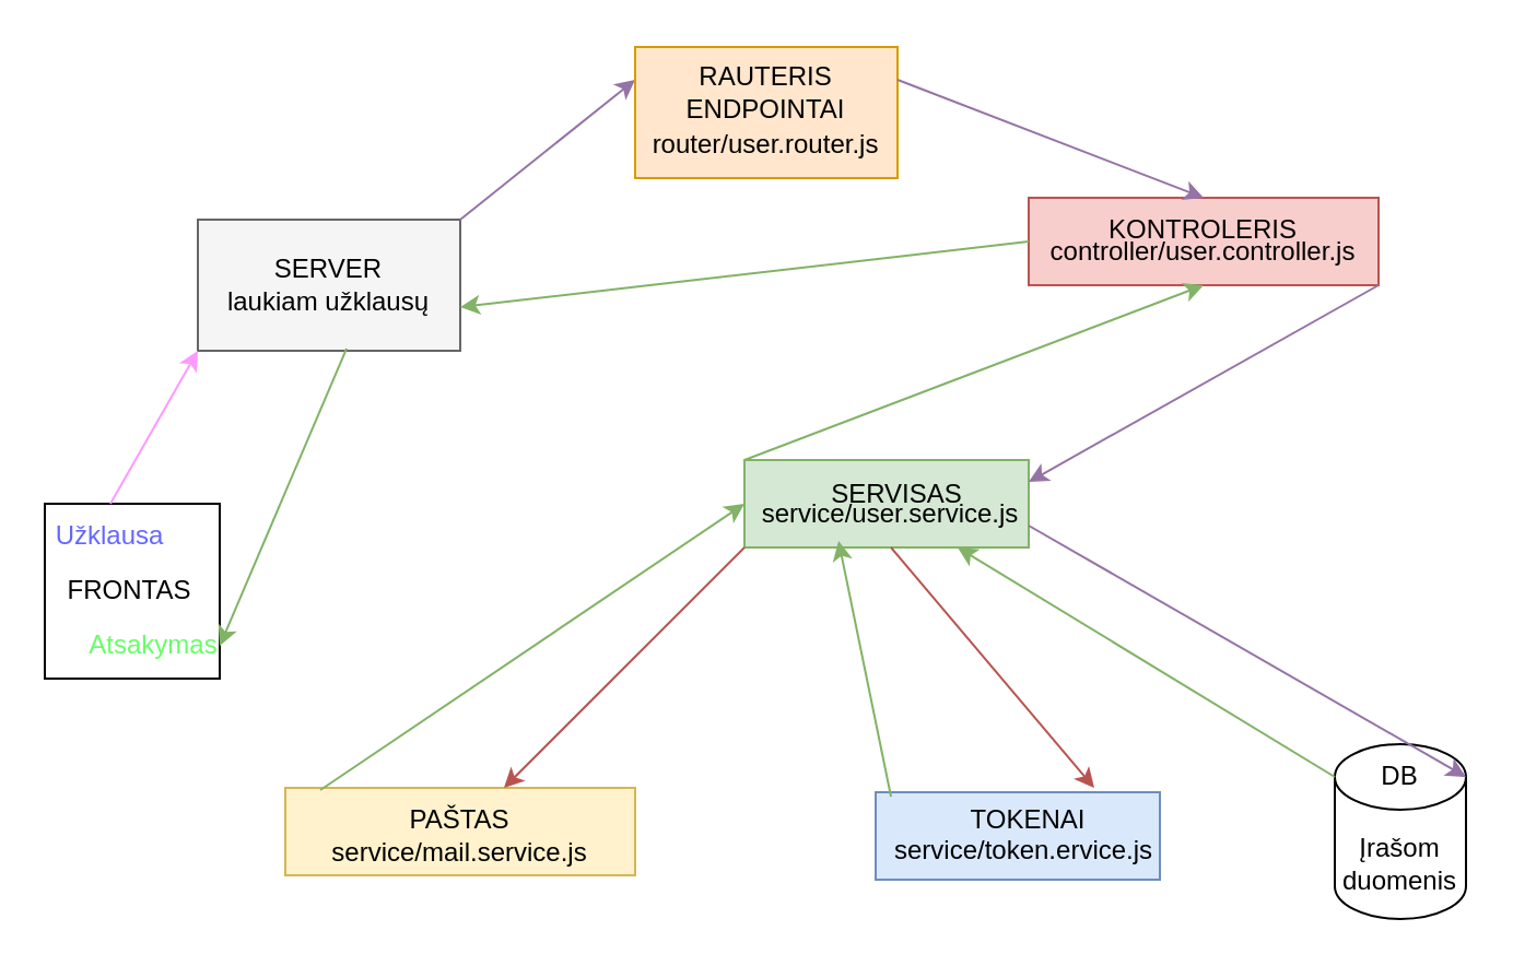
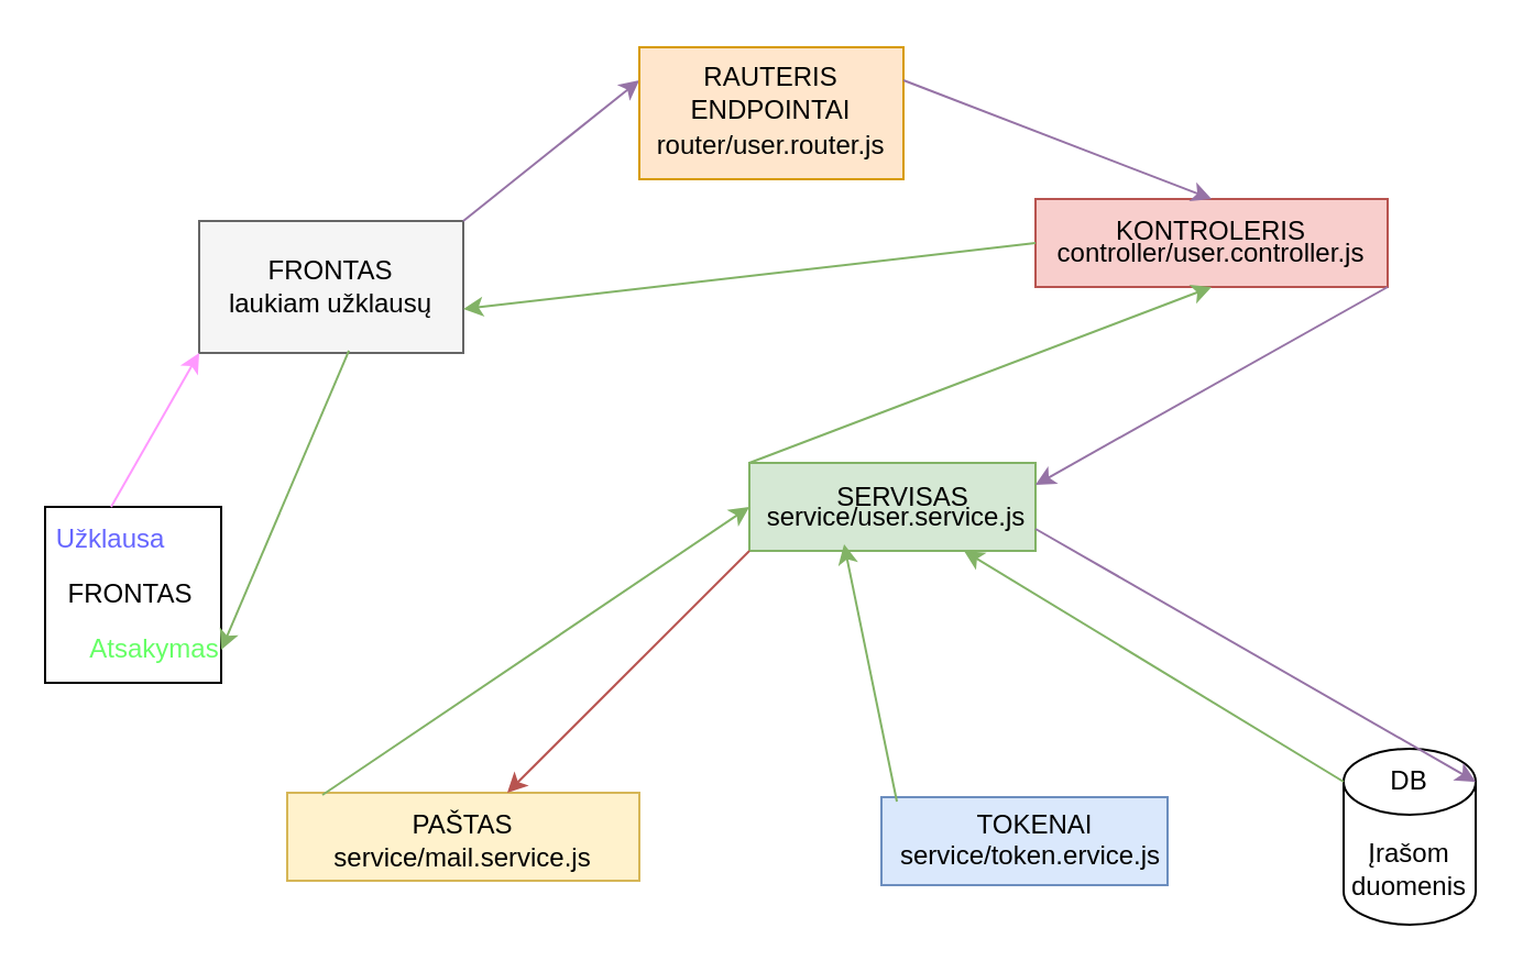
  <mxCell id="0" />
  <mxCell id="1" parent="0" />
  <mxCell id="2" value="" style="group" vertex="1" connectable="0" parent="1"><mxGeometry x="90" y="100" width="120" height="60" as="geometry" /></mxCell>
  <mxCell id="3" value="" style="rounded=0;whiteSpace=wrap;html=1;fillColor=#f5f5f5;fontColor=#333333;strokeColor=#666666;" vertex="1" parent="2"><mxGeometry width="120" height="60" as="geometry" /></mxCell>
- <mxCell id="4" value="SERVER&lt;div&gt;laukiam užklausų&lt;/div&gt;" style="text;strokeColor=none;align=center;fillColor=none;html=1;verticalAlign=middle;whiteSpace=wrap;rounded=0;" vertex="1" parent="2"><mxGeometry y="10" width="120" height="40" as="geometry" /></mxCell>
+ <mxCell id="4" value="FRONTAS&lt;div&gt;laukiam užklausų&lt;/div&gt;" style="text;strokeColor=none;align=center;fillColor=none;html=1;verticalAlign=middle;whiteSpace=wrap;rounded=0;" vertex="1" parent="2"><mxGeometry y="10" width="120" height="40" as="geometry" /></mxCell>
  <mxCell id="5" value="" style="group" vertex="1" connectable="0" parent="1"><mxGeometry x="20" y="230" width="80" height="80" as="geometry" /></mxCell>
  <mxCell id="6" value="" style="whiteSpace=wrap;html=1;aspect=fixed;" vertex="1" parent="5"><mxGeometry width="80" height="80" as="geometry" /></mxCell>
  <mxCell id="7" value="&lt;font color=&quot;#6666ff&quot;&gt;Užklausa&lt;/font&gt;" style="text;strokeColor=none;align=center;fillColor=none;html=1;verticalAlign=middle;whiteSpace=wrap;rounded=0;" vertex="1" parent="5"><mxGeometry width="60" height="30" as="geometry" /></mxCell>
  <mxCell id="8" value="&lt;font color=&quot;#66ff66&quot;&gt;Atsakymas&lt;/font&gt;" style="text;strokeColor=none;align=center;fillColor=none;html=1;verticalAlign=middle;whiteSpace=wrap;rounded=0;" vertex="1" parent="5"><mxGeometry x="20" y="50" width="60" height="30" as="geometry" /></mxCell>
  <mxCell id="9" value="FRONTAS" style="text;strokeColor=none;align=center;fillColor=none;html=1;verticalAlign=middle;whiteSpace=wrap;rounded=0;" vertex="1" parent="5"><mxGeometry x="9" y="25" width="60" height="30" as="geometry" /></mxCell>
  <mxCell id="10" value="" style="endArrow=classic;html=1;rounded=0;strokeColor=#FF99FF;exitX=0.5;exitY=0;exitDx=0;exitDy=0;entryX=0;entryY=1;entryDx=0;entryDy=0;" edge="1" parent="1" source="7" target="3"><mxGeometry width="50" height="50" relative="1" as="geometry"><mxPoint x="360" y="320" as="sourcePoint" /><mxPoint x="410" y="270" as="targetPoint" /></mxGeometry></mxCell>
  <mxCell id="11" value="" style="group" vertex="1" connectable="0" parent="1"><mxGeometry x="470" y="90" width="160" height="40" as="geometry" /></mxCell>
  <mxCell id="12" value="" style="rounded=0;whiteSpace=wrap;html=1;fillColor=#f8cecc;strokeColor=#b85450;" vertex="1" parent="11"><mxGeometry width="160" height="40" as="geometry" /></mxCell>
  <mxCell id="13" value="KONTROLERIS" style="text;strokeColor=none;align=center;fillColor=none;html=1;verticalAlign=middle;whiteSpace=wrap;rounded=0;" vertex="1" parent="11"><mxGeometry x="50" width="60" height="30" as="geometry" /></mxCell>
  <mxCell id="14" value="controller/user.controller.js" style="text;strokeColor=none;align=center;fillColor=none;html=1;verticalAlign=middle;whiteSpace=wrap;rounded=0;" vertex="1" parent="11"><mxGeometry x="50" y="10" width="60" height="30" as="geometry" /></mxCell>
  <mxCell id="15" value="" style="endArrow=classic;html=1;rounded=0;exitX=1;exitY=0;exitDx=0;exitDy=0;fillColor=#e1d5e7;strokeColor=#9673a6;entryX=0;entryY=0.25;entryDx=0;entryDy=0;" edge="1" parent="1" source="3" target="25"><mxGeometry width="50" height="50" relative="1" as="geometry"><mxPoint x="360" y="320" as="sourcePoint" /><mxPoint x="410" y="50" as="targetPoint" /></mxGeometry></mxCell>
  <mxCell id="16" value="" style="endArrow=classic;html=1;rounded=0;fillColor=#d5e8d4;strokeColor=#82b366;exitX=0;exitY=0.5;exitDx=0;exitDy=0;entryX=1;entryY=0.75;entryDx=0;entryDy=0;" edge="1" parent="1" source="12" target="4"><mxGeometry width="50" height="50" relative="1" as="geometry"><mxPoint x="320" y="160" as="sourcePoint" /><mxPoint x="240" y="170" as="targetPoint" /></mxGeometry></mxCell>
  <mxCell id="17" value="" style="endArrow=classic;html=1;rounded=0;exitX=0.567;exitY=0.983;exitDx=0;exitDy=0;exitPerimeter=0;entryX=1;entryY=0.5;entryDx=0;entryDy=0;fillColor=#d5e8d4;strokeColor=#82b366;" edge="1" parent="1" source="3" target="8"><mxGeometry width="50" height="50" relative="1" as="geometry"><mxPoint x="360" y="320" as="sourcePoint" /><mxPoint x="410" y="270" as="targetPoint" /></mxGeometry></mxCell>
  <mxCell id="18" value="" style="group" vertex="1" connectable="0" parent="1"><mxGeometry x="340" y="210" width="130" height="40" as="geometry" /></mxCell>
  <mxCell id="19" value="" style="rounded=0;whiteSpace=wrap;html=1;fillColor=#d5e8d4;strokeColor=#82b366;" vertex="1" parent="18"><mxGeometry width="130" height="40" as="geometry" /></mxCell>
  <mxCell id="20" value="SERVISAS" style="text;strokeColor=none;align=center;fillColor=none;html=1;verticalAlign=middle;whiteSpace=wrap;rounded=0;" vertex="1" parent="18"><mxGeometry x="40" y="1" width="60" height="30" as="geometry" /></mxCell>
  <mxCell id="21" value="service/user.service.js" style="text;strokeColor=none;align=center;fillColor=none;html=1;verticalAlign=middle;whiteSpace=wrap;rounded=0;" vertex="1" parent="18"><mxGeometry x="37" y="10" width="60" height="30" as="geometry" /></mxCell>
  <mxCell id="22" value="" style="endArrow=classic;html=1;rounded=0;exitX=1;exitY=1;exitDx=0;exitDy=0;entryX=1;entryY=0.25;entryDx=0;entryDy=0;fillColor=#e1d5e7;strokeColor=#9673a6;" edge="1" parent="1" source="12" target="19"><mxGeometry width="50" height="50" relative="1" as="geometry"><mxPoint x="360" y="320" as="sourcePoint" /><mxPoint x="410" y="270" as="targetPoint" /></mxGeometry></mxCell>
  <mxCell id="23" value="" style="endArrow=classic;html=1;rounded=0;fillColor=#d5e8d4;strokeColor=#82b366;entryX=0.5;entryY=1;entryDx=0;entryDy=0;exitX=0;exitY=0;exitDx=0;exitDy=0;" edge="1" parent="1" source="19" target="14"><mxGeometry width="50" height="50" relative="1" as="geometry"><mxPoint x="480" y="210" as="sourcePoint" /><mxPoint x="500" y="130" as="targetPoint" /></mxGeometry></mxCell>
  <mxCell id="24" value="" style="group" vertex="1" connectable="0" parent="1"><mxGeometry x="290" y="20" width="120" height="61" as="geometry" /></mxCell>
  <mxCell id="25" value="" style="rounded=0;whiteSpace=wrap;html=1;fillColor=#ffe6cc;strokeColor=#d79b00;" vertex="1" parent="24"><mxGeometry y="1" width="120" height="60" as="geometry" /></mxCell>
  <mxCell id="26" value="RAUTERIS" style="text;strokeColor=none;align=center;fillColor=none;html=1;verticalAlign=middle;whiteSpace=wrap;rounded=0;" vertex="1" parent="24"><mxGeometry x="30" width="60" height="30" as="geometry" /></mxCell>
  <mxCell id="27" value="ENDPOINTAI" style="text;strokeColor=none;align=center;fillColor=none;html=1;verticalAlign=middle;whiteSpace=wrap;rounded=0;" vertex="1" parent="24"><mxGeometry x="30" y="15" width="60" height="30" as="geometry" /></mxCell>
  <mxCell id="28" value="router/user.router.js" style="text;strokeColor=none;align=center;fillColor=none;html=1;verticalAlign=middle;whiteSpace=wrap;rounded=0;" vertex="1" parent="24"><mxGeometry x="30" y="31" width="60" height="30" as="geometry" /></mxCell>
  <mxCell id="29" value="" style="endArrow=classic;html=1;rounded=0;exitX=1;exitY=0.25;exitDx=0;exitDy=0;entryX=0.5;entryY=0;entryDx=0;entryDy=0;fillColor=#e1d5e7;strokeColor=#9673a6;" edge="1" parent="1" source="25" target="13"><mxGeometry width="50" height="50" relative="1" as="geometry"><mxPoint x="360" y="320" as="sourcePoint" /><mxPoint x="410" y="270" as="targetPoint" /></mxGeometry></mxCell>
  <mxCell id="30" value="" style="shape=cylinder3;whiteSpace=wrap;html=1;boundedLbl=1;backgroundOutline=1;size=15;" vertex="1" parent="1"><mxGeometry x="610" y="340" width="60" height="80" as="geometry" /></mxCell>
  <mxCell id="31" value="DB" style="text;strokeColor=none;align=center;fillColor=none;html=1;verticalAlign=middle;whiteSpace=wrap;rounded=0;" vertex="1" parent="1"><mxGeometry x="610" y="340" width="60" height="30" as="geometry" /></mxCell>
  <mxCell id="32" value="Įrašom&lt;div&gt;duomenis&lt;/div&gt;" style="text;strokeColor=none;align=center;fillColor=none;html=1;verticalAlign=middle;whiteSpace=wrap;rounded=0;" vertex="1" parent="1"><mxGeometry x="610" y="380" width="60" height="30" as="geometry" /></mxCell>
  <mxCell id="33" value="" style="endArrow=classic;html=1;rounded=0;entryX=1;entryY=0.5;entryDx=0;entryDy=0;fillColor=#e1d5e7;strokeColor=#9673a6;exitX=1;exitY=0.75;exitDx=0;exitDy=0;" edge="1" parent="1" source="19" target="31"><mxGeometry width="50" height="50" relative="1" as="geometry"><mxPoint x="590" y="260" as="sourcePoint" /><mxPoint x="410" y="270" as="targetPoint" /></mxGeometry></mxCell>
  <mxCell id="34" value="" style="endArrow=classic;html=1;rounded=0;exitX=0;exitY=0.5;exitDx=0;exitDy=0;entryX=0.75;entryY=1;entryDx=0;entryDy=0;fillColor=#d5e8d4;strokeColor=#82b366;" edge="1" parent="1" source="31" target="19"><mxGeometry width="50" height="50" relative="1" as="geometry"><mxPoint x="360" y="320" as="sourcePoint" /><mxPoint x="410" y="270" as="targetPoint" /></mxGeometry></mxCell>
  <mxCell id="35" value="" style="group" vertex="1" connectable="0" parent="1"><mxGeometry x="400" y="360" width="130" height="51" as="geometry" /></mxCell>
  <mxCell id="36" value="" style="rounded=0;whiteSpace=wrap;html=1;fillColor=#dae8fc;strokeColor=#6c8ebf;" vertex="1" parent="35"><mxGeometry y="2" width="130" height="40" as="geometry" /></mxCell>
  <mxCell id="37" value="TOKENAI" style="text;strokeColor=none;align=center;fillColor=none;html=1;verticalAlign=middle;whiteSpace=wrap;rounded=0;" vertex="1" parent="35"><mxGeometry x="40" width="60" height="30" as="geometry" /></mxCell>
  <mxCell id="38" value="service/token.ervice.js&lt;div&gt;&lt;br&gt;&lt;/div&gt;" style="text;strokeColor=none;align=center;fillColor=none;html=1;verticalAlign=middle;whiteSpace=wrap;rounded=0;" vertex="1" parent="35"><mxGeometry x="40" y="20" width="56" height="31" as="geometry" /></mxCell>
  <mxCell id="39" value="" style="endArrow=classic;html=1;rounded=0;exitX=0.054;exitY=0.05;exitDx=0;exitDy=0;exitPerimeter=0;entryX=0.331;entryY=0.925;entryDx=0;entryDy=0;entryPerimeter=0;fillColor=#d5e8d4;strokeColor=#82b366;" edge="1" parent="1" source="36" target="19"><mxGeometry width="50" height="50" relative="1" as="geometry"><mxPoint x="360" y="320" as="sourcePoint" /><mxPoint x="410" y="270" as="targetPoint" /></mxGeometry></mxCell>
- <mxCell id="40" value="" style="endArrow=classic;html=1;rounded=0;fillColor=#f8cecc;strokeColor=#b85450;exitX=0.5;exitY=1;exitDx=0;exitDy=0;entryX=1;entryY=0;entryDx=0;entryDy=0;" edge="1" parent="1" source="21" target="37"><mxGeometry width="50" height="50" relative="1" as="geometry"><mxPoint x="360" y="320" as="sourcePoint" /><mxPoint x="410" y="270" as="targetPoint" /></mxGeometry></mxCell>
  <mxCell id="41" value="" style="group" vertex="1" connectable="0" parent="1"><mxGeometry x="130" y="360" width="160" height="45" as="geometry" /></mxCell>
  <mxCell id="42" value="" style="rounded=0;whiteSpace=wrap;html=1;fillColor=#fff2cc;strokeColor=#d6b656;" vertex="1" parent="41"><mxGeometry width="160" height="40" as="geometry" /></mxCell>
  <mxCell id="43" value="PAŠTAS" style="text;strokeColor=none;align=center;fillColor=none;html=1;verticalAlign=middle;whiteSpace=wrap;rounded=0;" vertex="1" parent="41"><mxGeometry x="50" width="60" height="30" as="geometry" /></mxCell>
  <mxCell id="44" value="service/mail.service.js" style="text;strokeColor=none;align=center;fillColor=none;html=1;verticalAlign=middle;whiteSpace=wrap;rounded=0;" vertex="1" parent="41"><mxGeometry x="50" y="15" width="60" height="30" as="geometry" /></mxCell>
  <mxCell id="45" value="" style="endArrow=classic;html=1;rounded=0;fillColor=#f8cecc;strokeColor=#b85450;exitX=0;exitY=1;exitDx=0;exitDy=0;" edge="1" parent="1" source="19" target="42"><mxGeometry width="50" height="50" relative="1" as="geometry"><mxPoint x="360" y="320" as="sourcePoint" /><mxPoint x="410" y="270" as="targetPoint" /></mxGeometry></mxCell>
  <mxCell id="46" value="" style="endArrow=classic;html=1;rounded=0;fillColor=#d5e8d4;strokeColor=#82b366;exitX=0.1;exitY=0.025;exitDx=0;exitDy=0;exitPerimeter=0;entryX=0;entryY=0.5;entryDx=0;entryDy=0;" edge="1" parent="1" source="42" target="19"><mxGeometry width="50" height="50" relative="1" as="geometry"><mxPoint x="360" y="320" as="sourcePoint" /><mxPoint x="410" y="270" as="targetPoint" /></mxGeometry></mxCell>
